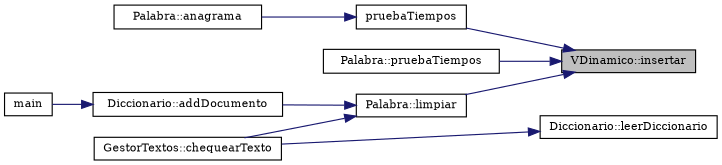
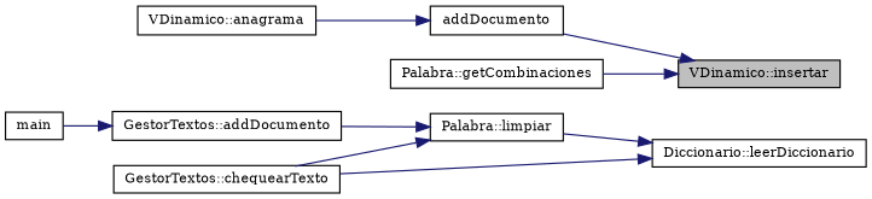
  digraph {
    fontname="DejaVu Serif"
    rankdir=RL
    node [color=black fillcolor=white fontname="DejaVu Serif" fontsize=10 shape=record style=filled]
    edge [color=midnightblue dir=back fontname="DejaVu Serif" fontsize=10 labelfontname=Helvetica labelfontsize=10 style=solid]
    n1 [fillcolor=grey75 fontcolor=black height=0.2 label="VDinamico::insertar" width=0.4]
-   n2 [height=0.2 label=pruebaTiempos width=0.4]
-   n3 [height=0.2 label="Palabra::pruebaTiempos" width=0.4]
+   n2 [height=0.2 label=addDocumento width=0.4]
+   n3 [height=0.2 label="Palabra::getCombinaciones" width=0.4]
    n4 [height=0.2 label="Palabra::limpiar" width=0.4]
    n5 [height=0.2 label="Diccionario::leerDiccionario" width=0.4]
    n6 [height=0.2 label="GestorTextos::chequearTexto" width=0.4]
-   n7 [height=0.2 label="Diccionario::addDocumento" width=0.4]
+   n7 [height=0.2 label="GestorTextos::addDocumento" width=0.4]
    n8 [height=0.2 label=main width=0.4]
-   n9 [height=0.2 label="Palabra::anagrama" width=0.4]
+   n9 [height=0.2 label="VDinamico::anagrama" width=0.4]
    n1 -> n2
    n1 -> n3
-   n1 -> n4
+   n5 -> n4
    n2 -> n9
    n4 -> n6
    n4 -> n7
    n5 -> n6
    n7 -> n8
  }
